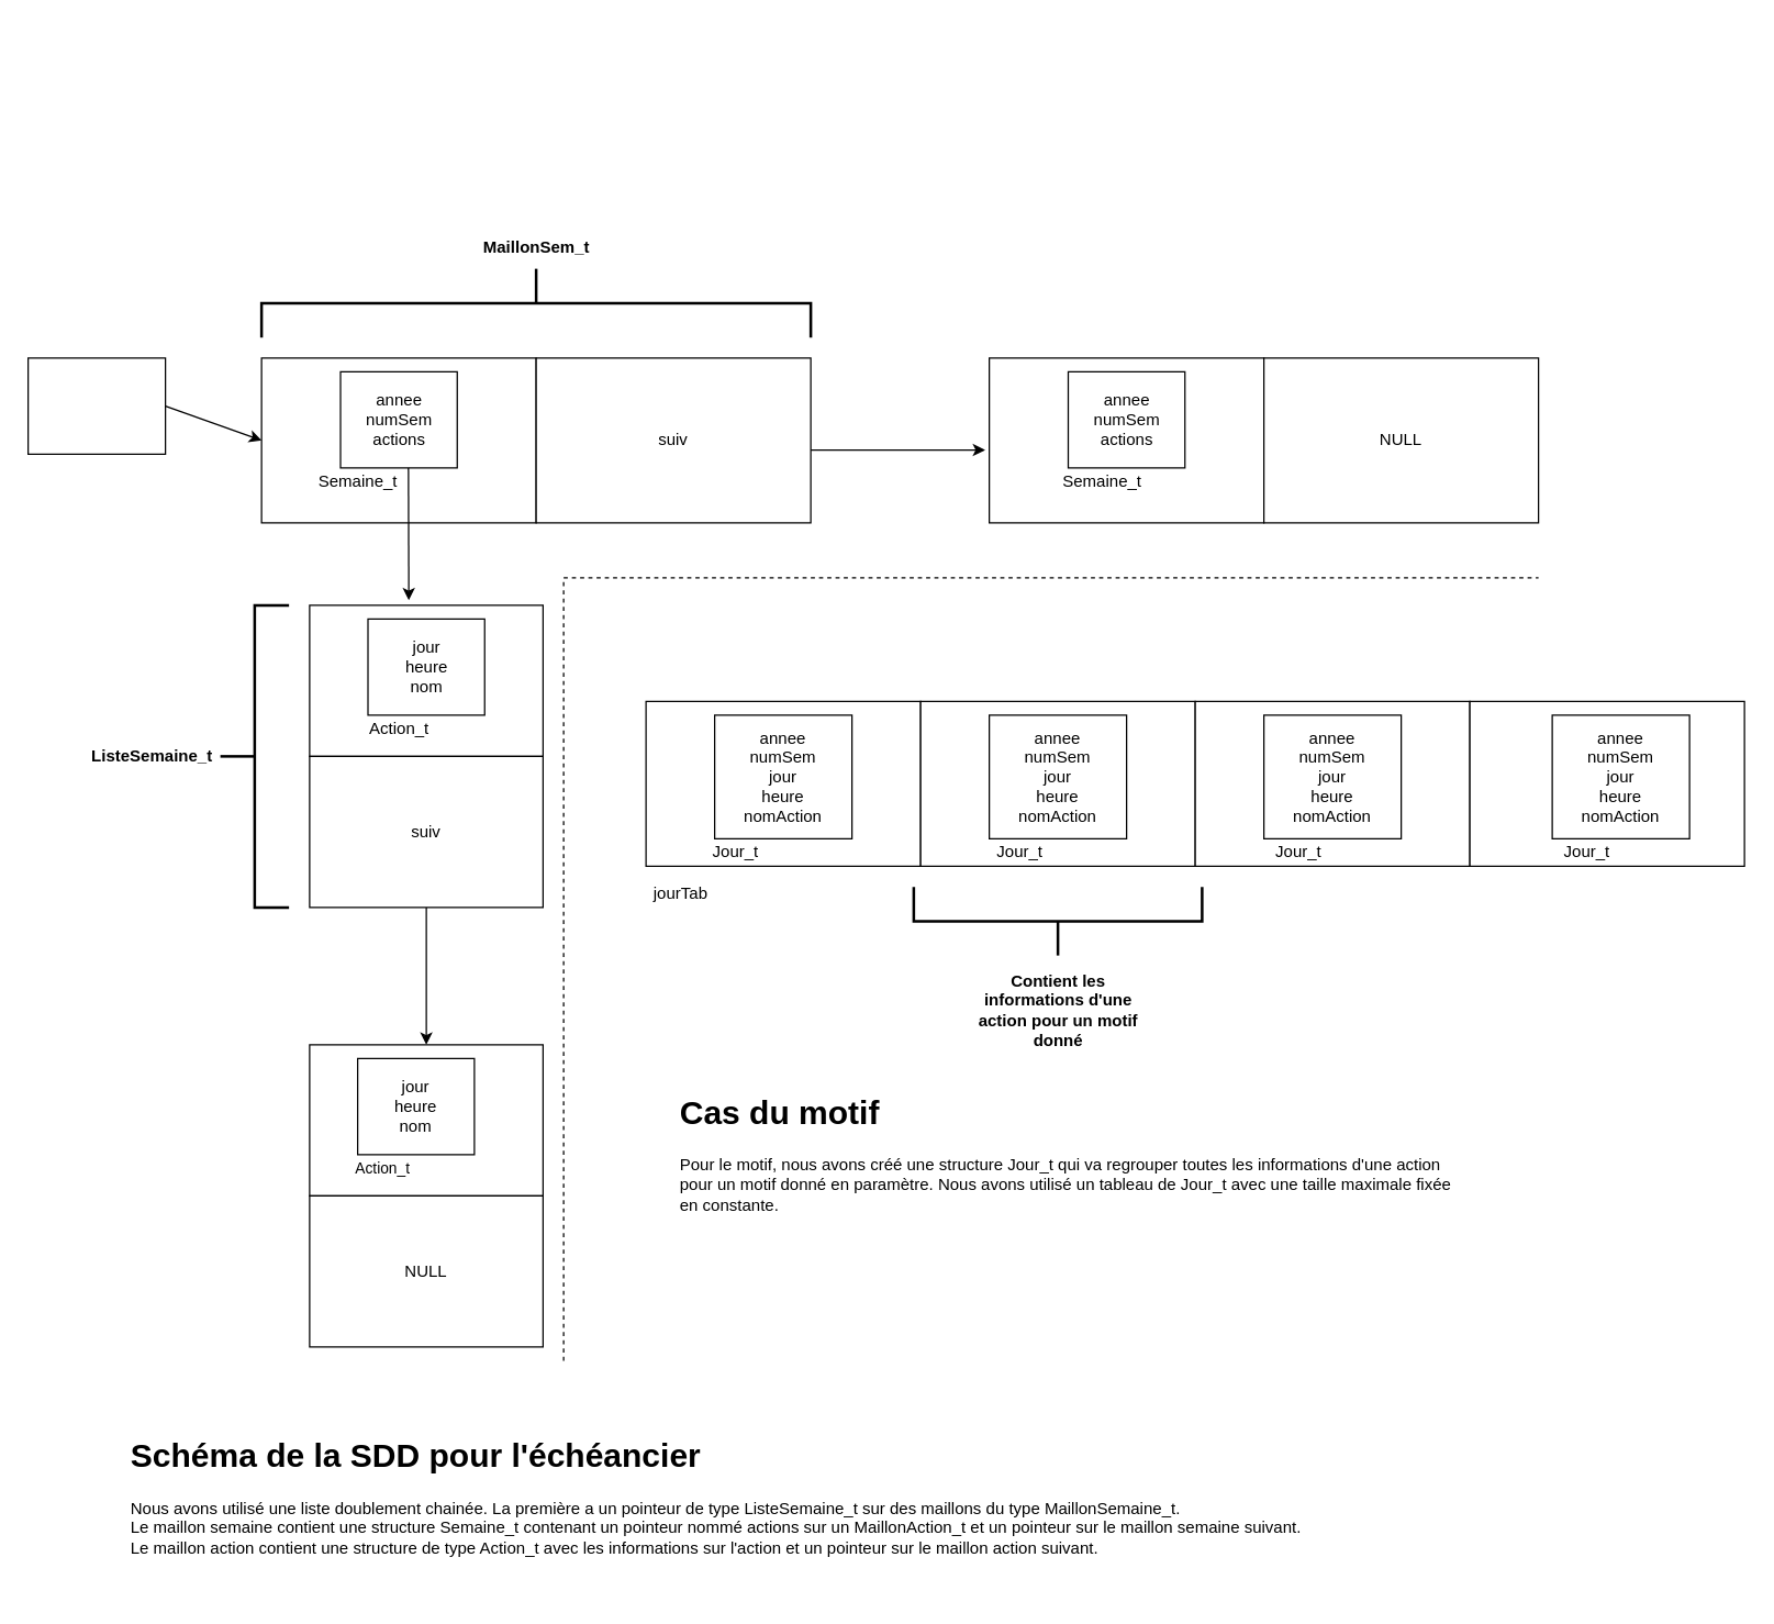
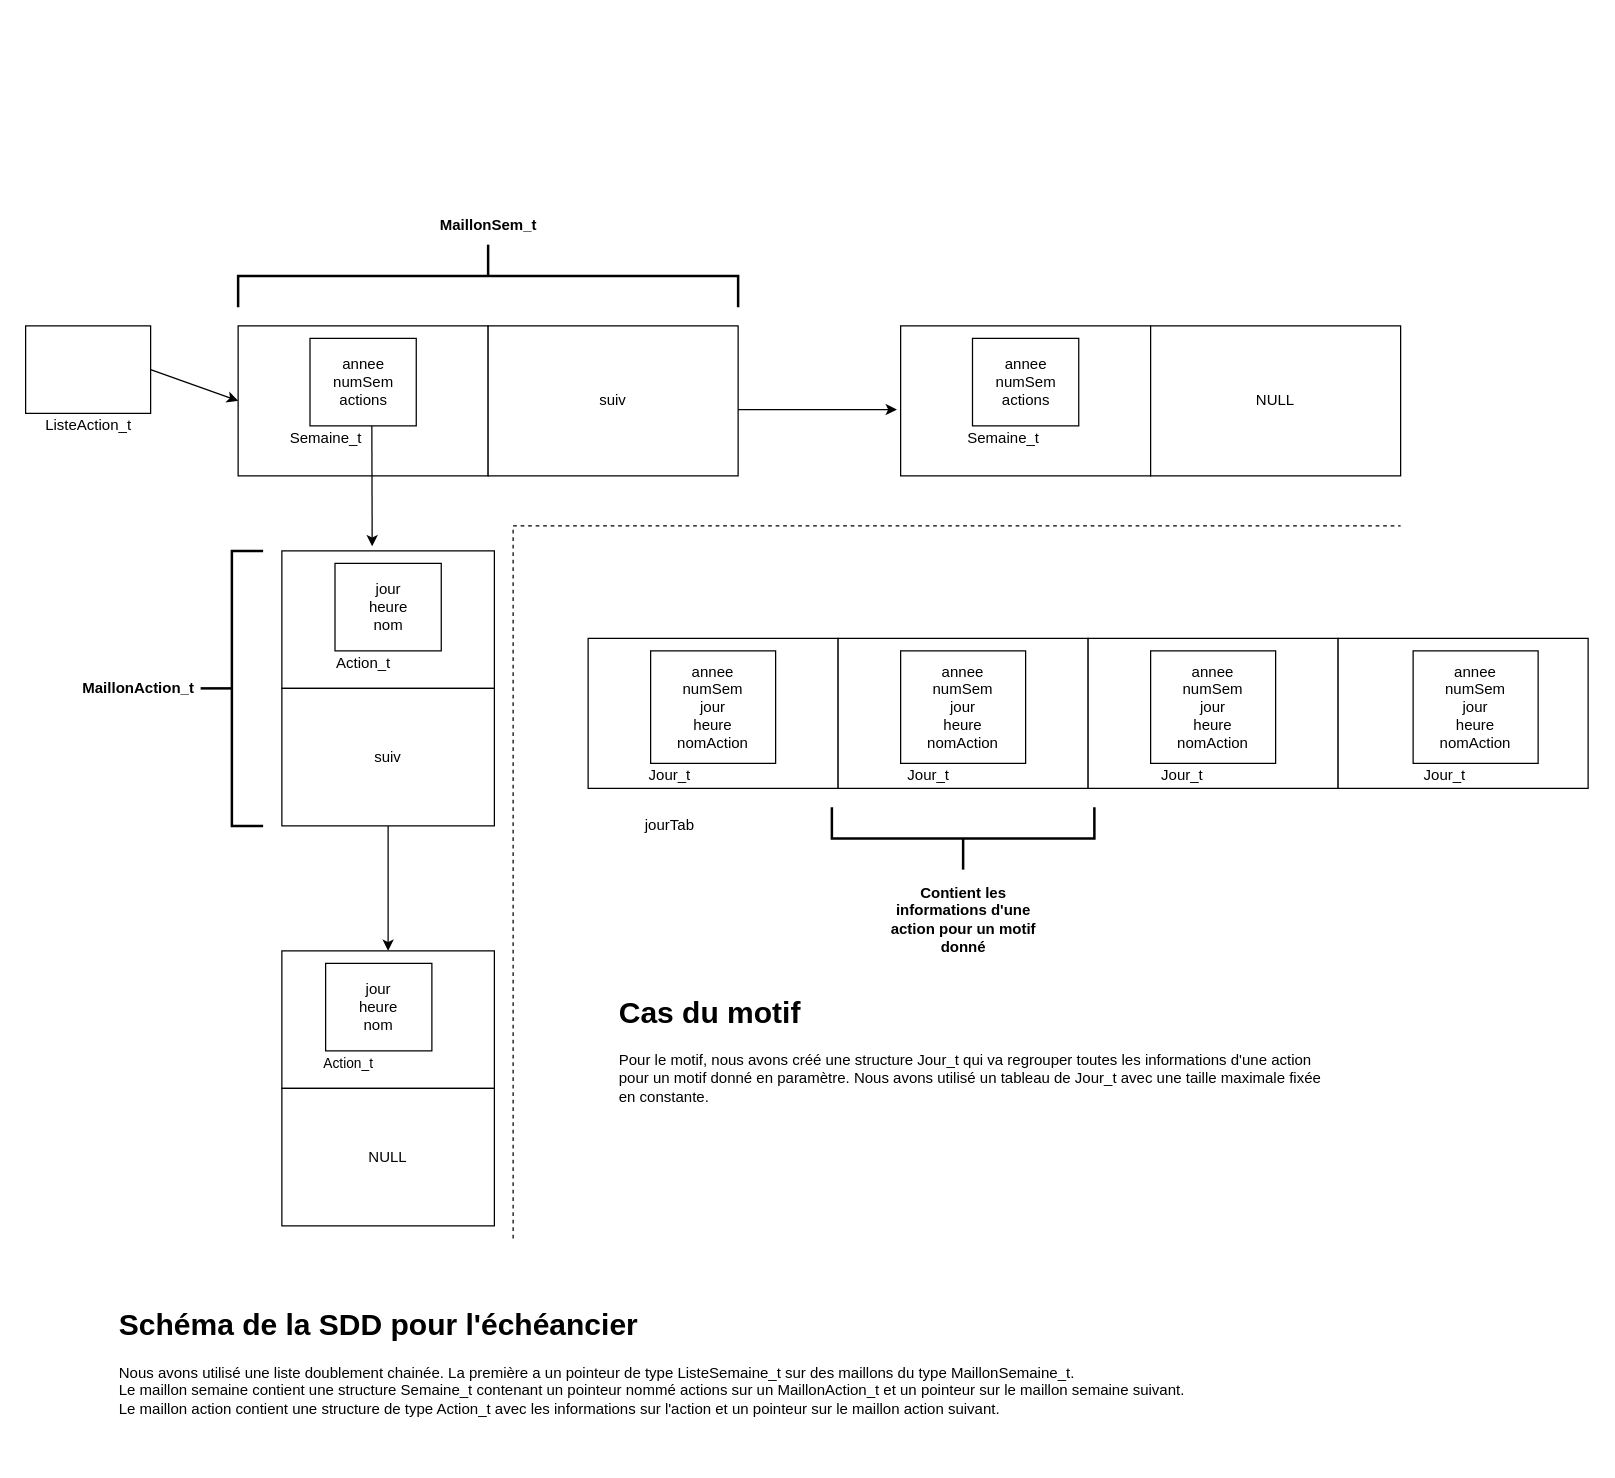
  <mxCell id="0" />
  <mxCell id="1" parent="0" />
  <mxCell id="2" value="" style="rounded=0;whiteSpace=wrap;html=1;" parent="1" vertex="1"><mxGeometry x="190" y="260" width="200" height="120" as="geometry" /></mxCell>
  <mxCell id="3" value="suiv" style="rounded=0;whiteSpace=wrap;html=1;" parent="1" vertex="1"><mxGeometry x="390" y="260" width="200" height="120" as="geometry" /></mxCell>
  <mxCell id="4" value="" style="rounded=0;whiteSpace=wrap;html=1;" parent="1" vertex="1"><mxGeometry x="20" y="260" width="100" height="70" as="geometry" /></mxCell>
+ <mxCell id="5" value="ListeAction_t" style="text;html=1;resizable=0;autosize=1;align=center;verticalAlign=middle;points=[];fillColor=none;strokeColor=none;rounded=0;" parent="1" vertex="1"><mxGeometry x="30" y="330" width="80" height="20" as="geometry" /></mxCell>
  <mxCell id="6" value="" style="endArrow=classic;html=1;rounded=0;exitX=1;exitY=0.5;exitDx=0;exitDy=0;entryX=0;entryY=0.5;entryDx=0;entryDy=0;" parent="1" source="4" target="2" edge="1"><mxGeometry width="50" height="50" relative="1" as="geometry"><mxPoint x="400" y="470" as="sourcePoint" /><mxPoint x="450" y="420" as="targetPoint" /></mxGeometry></mxCell>
  <mxCell id="7" value="&lt;font&gt;&lt;font style=&quot;font-size: 12px&quot;&gt;annee&lt;br&gt;numSem&lt;br&gt;actions&lt;/font&gt;&lt;br&gt;&lt;/font&gt;" style="rounded=0;whiteSpace=wrap;html=1;" parent="1" vertex="1"><mxGeometry x="247.5" y="270" width="85" height="70" as="geometry" /></mxCell>
  <mxCell id="8" value="&lt;b&gt;MaillonSem_t&lt;/b&gt;" style="text;html=1;align=center;verticalAlign=middle;resizable=0;points=[];autosize=1;strokeColor=none;fillColor=none;" parent="1" vertex="1"><mxGeometry x="345" y="170" width="90" height="20" as="geometry" /></mxCell>
  <mxCell id="9" value="&lt;font style=&quot;font-size: 12px&quot;&gt;Semaine_t&lt;/font&gt;" style="text;html=1;align=center;verticalAlign=middle;resizable=0;points=[];autosize=1;strokeColor=none;fillColor=none;" parent="1" vertex="1"><mxGeometry x="225" y="340" width="70" height="20" as="geometry" /></mxCell>
  <mxCell id="10" value="" style="rounded=0;whiteSpace=wrap;html=1;" parent="1" vertex="1"><mxGeometry x="225" y="440" width="170" height="110" as="geometry" /></mxCell>
  <mxCell id="11" value="suiv" style="rounded=0;whiteSpace=wrap;html=1;" parent="1" vertex="1"><mxGeometry x="225" y="550" width="170" height="110" as="geometry" /></mxCell>
  <mxCell id="12" value="" style="endArrow=classic;html=1;rounded=0;fontSize=11;entryX=0.425;entryY=-0.033;entryDx=0;entryDy=0;entryPerimeter=0;exitX=0.582;exitY=1;exitDx=0;exitDy=0;exitPerimeter=0;" parent="1" source="7" target="10" edge="1"><mxGeometry width="50" height="50" relative="1" as="geometry"><mxPoint x="400" y="470" as="sourcePoint" /><mxPoint x="300" y="460" as="targetPoint" /><Array as="points" /></mxGeometry></mxCell>
  <mxCell id="13" value="&lt;font&gt;&lt;font style=&quot;font-size: 12px&quot;&gt;jour&lt;br&gt;heure&lt;br&gt;nom&lt;/font&gt;&lt;br&gt;&lt;/font&gt;" style="rounded=0;whiteSpace=wrap;html=1;" parent="1" vertex="1"><mxGeometry x="267.5" y="450" width="85" height="70" as="geometry" /></mxCell>
  <mxCell id="14" value="&lt;font style=&quot;font-size: 12px&quot;&gt;Action_t&lt;/font&gt;" style="text;html=1;align=center;verticalAlign=middle;resizable=0;points=[];autosize=1;strokeColor=none;fillColor=none;" parent="1" vertex="1"><mxGeometry x="260" y="520" width="60" height="20" as="geometry" /></mxCell>
  <mxCell id="15" value="" style="rounded=0;whiteSpace=wrap;html=1;" parent="1" vertex="1"><mxGeometry x="225" y="760" width="170" height="110" as="geometry" /></mxCell>
  <mxCell id="16" value="NULL" style="rounded=0;whiteSpace=wrap;html=1;" parent="1" vertex="1"><mxGeometry x="225" y="870" width="170" height="110" as="geometry" /></mxCell>
  <mxCell id="17" value="&lt;font&gt;&lt;font style=&quot;font-size: 12px&quot;&gt;jour&lt;br&gt;heure&lt;br&gt;nom&lt;/font&gt;&lt;br&gt;&lt;/font&gt;" style="rounded=0;whiteSpace=wrap;html=1;" parent="1" vertex="1"><mxGeometry x="260" y="770" width="85" height="70" as="geometry" /></mxCell>
  <mxCell id="18" value="&lt;font style=&quot;font-size: 11px&quot;&gt;Action_t&lt;/font&gt;" style="text;html=1;align=center;verticalAlign=middle;resizable=0;points=[];autosize=1;strokeColor=none;fillColor=none;" parent="1" vertex="1"><mxGeometry x="247.5" y="840" width="60" height="20" as="geometry" /></mxCell>
  <mxCell id="19" value="" style="endArrow=classic;html=1;rounded=0;exitX=0.5;exitY=1;exitDx=0;exitDy=0;entryX=0.5;entryY=0;entryDx=0;entryDy=0;" parent="1" source="11" target="15" edge="1"><mxGeometry width="50" height="50" relative="1" as="geometry"><mxPoint x="430" y="710" as="sourcePoint" /><mxPoint x="500" y="735" as="targetPoint" /></mxGeometry></mxCell>
- <mxCell id="20" value="&lt;b&gt;ListeSemaine_t&lt;/b&gt;" style="text;html=1;align=center;verticalAlign=middle;resizable=0;points=[];autosize=1;strokeColor=none;fillColor=none;" parent="1" vertex="1"><mxGeometry x="60" y="540" width="100" height="20" as="geometry" /></mxCell>
+ <mxCell id="20" value="&lt;b&gt;MaillonAction_t&lt;/b&gt;" style="text;html=1;align=center;verticalAlign=middle;resizable=0;points=[];autosize=1;strokeColor=none;fillColor=none;" parent="1" vertex="1"><mxGeometry x="60" y="540" width="100" height="20" as="geometry" /></mxCell>
  <mxCell id="21" value="" style="rounded=0;whiteSpace=wrap;html=1;" parent="1" vertex="1"><mxGeometry x="720" y="260" width="200" height="120" as="geometry" /></mxCell>
  <mxCell id="22" value="NULL" style="rounded=0;whiteSpace=wrap;html=1;" parent="1" vertex="1"><mxGeometry x="920" y="260" width="200" height="120" as="geometry" /></mxCell>
  <mxCell id="23" value="&lt;font&gt;&lt;font style=&quot;font-size: 12px&quot;&gt;annee&lt;br&gt;numSem&lt;br&gt;actions&lt;/font&gt;&lt;br&gt;&lt;/font&gt;" style="rounded=0;whiteSpace=wrap;html=1;" parent="1" vertex="1"><mxGeometry x="777.5" y="270" width="85" height="70" as="geometry" /></mxCell>
  <mxCell id="24" value="&lt;font style=&quot;font-size: 12px&quot;&gt;Semaine_t&lt;/font&gt;" style="text;html=1;align=center;verticalAlign=middle;resizable=0;points=[];autosize=1;strokeColor=none;fillColor=none;" parent="1" vertex="1"><mxGeometry x="767" y="340" width="70" height="20" as="geometry" /></mxCell>
  <mxCell id="25" value="" style="endArrow=classic;html=1;rounded=0;entryX=-0.015;entryY=0.558;entryDx=0;entryDy=0;entryPerimeter=0;exitX=1;exitY=0.558;exitDx=0;exitDy=0;exitPerimeter=0;" parent="1" source="3" target="21" edge="1"><mxGeometry width="50" height="50" relative="1" as="geometry"><mxPoint x="630" y="340" as="sourcePoint" /><mxPoint x="660" y="350" as="targetPoint" /></mxGeometry></mxCell>
  <mxCell id="26" value="" style="strokeWidth=2;html=1;shape=mxgraph.flowchart.annotation_2;align=left;labelPosition=right;pointerEvents=1;fontSize=12;" parent="1" vertex="1"><mxGeometry x="160" y="440" width="50" height="220" as="geometry" /></mxCell>
  <mxCell id="27" value="" style="strokeWidth=2;html=1;shape=mxgraph.flowchart.annotation_2;align=left;labelPosition=right;pointerEvents=1;fontSize=12;rotation=90;" parent="1" vertex="1"><mxGeometry x="365" y="20" width="50" height="400" as="geometry" /></mxCell>
  <mxCell id="28" value="" style="strokeWidth=2;html=1;shape=mxgraph.flowchart.annotation_2;align=left;labelPosition=right;pointerEvents=1;fontSize=12;rotation=-90;" parent="1" vertex="1"><mxGeometry x="745" y="565" width="50" height="210" as="geometry" /></mxCell>
  <mxCell id="29" value="&lt;b&gt;Contient les informations d'une action pour un motif donné&lt;/b&gt;" style="text;html=1;strokeColor=none;fillColor=none;align=center;verticalAlign=middle;whiteSpace=wrap;rounded=0;fontSize=12;" parent="1" vertex="1"><mxGeometry x="707.5" y="695" width="125" height="80" as="geometry" /></mxCell>
  <mxCell id="30" value="&lt;h1&gt;Schéma de la SDD pour l'échéancier&lt;/h1&gt;&lt;div&gt;Nous avons utilisé une liste doublement chainée. La première a un pointeur de type ListeSemaine_t sur des maillons du type MaillonSemaine_t.&lt;/div&gt;&lt;div&gt;Le maillon semaine contient une structure Semaine_t contenant un pointeur nommé actions sur un MaillonAction_t et un pointeur sur le maillon semaine suivant.&lt;/div&gt;&lt;div&gt;Le maillon action contient une structure de type Action_t avec les informations sur l'action et un pointeur sur le maillon action suivant.&amp;nbsp;&lt;/div&gt;" style="text;html=1;strokeColor=none;fillColor=none;spacing=5;spacingTop=-20;whiteSpace=wrap;overflow=hidden;rounded=0;fontSize=12;" parent="1" vertex="1"><mxGeometry x="90" y="1040" width="1060" height="120" as="geometry" /></mxCell>
  <mxCell id="31" value="" style="endArrow=none;dashed=1;html=1;rounded=0;" parent="1" edge="1"><mxGeometry width="50" height="50" relative="1" as="geometry"><mxPoint x="410" y="990" as="sourcePoint" /><mxPoint x="1120" y="420" as="targetPoint" /><Array as="points"><mxPoint x="410" y="420" /></Array></mxGeometry></mxCell>
  <mxCell id="32" value="" style="rounded=0;whiteSpace=wrap;html=1;" parent="1" vertex="1"><mxGeometry x="470" y="510" width="200" height="120" as="geometry" /></mxCell>
  <mxCell id="33" value="" style="rounded=0;whiteSpace=wrap;html=1;" parent="1" vertex="1"><mxGeometry x="670" y="510" width="200" height="120" as="geometry" /></mxCell>
  <mxCell id="34" value="" style="rounded=0;whiteSpace=wrap;html=1;" parent="1" vertex="1"><mxGeometry x="870" y="510" width="200" height="120" as="geometry" /></mxCell>
  <mxCell id="35" value="" style="rounded=0;whiteSpace=wrap;html=1;" parent="1" vertex="1"><mxGeometry x="1070" y="510" width="200" height="120" as="geometry" /></mxCell>
  <mxCell id="36" value="&lt;font&gt;annee&lt;br&gt;numSem&lt;br&gt;jour&lt;br&gt;heure&lt;br&gt;nomAction&lt;br&gt;&lt;/font&gt;" style="rounded=0;whiteSpace=wrap;html=1;" parent="1" vertex="1"><mxGeometry x="520" y="520" width="100" height="90" as="geometry" /></mxCell>
  <mxCell id="37" value="&lt;font&gt;annee&lt;br&gt;numSem&lt;br&gt;jour&lt;br&gt;heure&lt;br&gt;nomAction&lt;br&gt;&lt;/font&gt;" style="rounded=0;whiteSpace=wrap;html=1;" parent="1" vertex="1"><mxGeometry x="720" y="520" width="100" height="90" as="geometry" /></mxCell>
  <mxCell id="38" value="&lt;font&gt;annee&lt;br&gt;numSem&lt;br&gt;jour&lt;br&gt;heure&lt;br&gt;nomAction&lt;br&gt;&lt;/font&gt;" style="rounded=0;whiteSpace=wrap;html=1;" parent="1" vertex="1"><mxGeometry x="920" y="520" width="100" height="90" as="geometry" /></mxCell>
  <mxCell id="39" value="&lt;font&gt;annee&lt;br&gt;numSem&lt;br&gt;jour&lt;br&gt;heure&lt;br&gt;nomAction&lt;br&gt;&lt;/font&gt;" style="rounded=0;whiteSpace=wrap;html=1;" parent="1" vertex="1"><mxGeometry x="1130" y="520" width="100" height="90" as="geometry" /></mxCell>
  <mxCell id="40" value="&lt;font style=&quot;font-size: 12px&quot;&gt;Jour_t&lt;/font&gt;" style="text;html=1;align=center;verticalAlign=middle;resizable=0;points=[];autosize=1;strokeColor=none;fillColor=none;" parent="1" vertex="1"><mxGeometry x="717" y="610" width="50" height="20" as="geometry" /></mxCell>
  <mxCell id="41" value="&lt;font style=&quot;font-size: 12px&quot;&gt;Jour_t&lt;/font&gt;" style="text;html=1;align=center;verticalAlign=middle;resizable=0;points=[];autosize=1;strokeColor=none;fillColor=none;" parent="1" vertex="1"><mxGeometry x="510" y="610" width="50" height="20" as="geometry" /></mxCell>
  <mxCell id="42" value="&lt;font style=&quot;font-size: 12px&quot;&gt;Jour_t&lt;/font&gt;" style="text;html=1;align=center;verticalAlign=middle;resizable=0;points=[];autosize=1;strokeColor=none;fillColor=none;" parent="1" vertex="1"><mxGeometry x="920" y="610" width="50" height="20" as="geometry" /></mxCell>
  <mxCell id="43" value="&lt;font style=&quot;font-size: 12px&quot;&gt;Jour_t&lt;/font&gt;" style="text;html=1;align=center;verticalAlign=middle;resizable=0;points=[];autosize=1;strokeColor=none;fillColor=none;" parent="1" vertex="1"><mxGeometry x="1130" y="610" width="50" height="20" as="geometry" /></mxCell>
- <mxCell id="44" value="jourTab" style="text;html=1;resizable=0;autosize=1;align=center;verticalAlign=middle;points=[];fillColor=none;strokeColor=none;rounded=0;" parent="1" vertex="1"><mxGeometry x="470" y="640" width="50" height="20" as="geometry" /></mxCell>
+ <mxCell id="44" value="jourTab" style="text;html=1;resizable=0;autosize=1;align=center;verticalAlign=middle;points=[];fillColor=none;strokeColor=none;rounded=0;" parent="1" vertex="1"><mxGeometry x="510" y="650" width="50" height="20" as="geometry" /></mxCell>
  <mxCell id="45" value="&lt;h1&gt;Cas du motif&lt;/h1&gt;&lt;div&gt;Pour le motif,&amp;nbsp;&lt;span&gt;nous avons créé une structure Jour_t qui va regrouper&amp;nbsp;&lt;/span&gt;&lt;span&gt;toutes les informations d'une action pour un motif donné en paramètre. Nous avons utilisé un tableau de Jour_t avec une taille maximale fixée en constante.&lt;/span&gt;&lt;/div&gt;" style="text;html=1;strokeColor=none;fillColor=none;spacing=5;spacingTop=-20;whiteSpace=wrap;overflow=hidden;rounded=0;fontSize=12;" parent="1" vertex="1"><mxGeometry x="490" y="790" width="570" height="100" as="geometry" /></mxCell>
